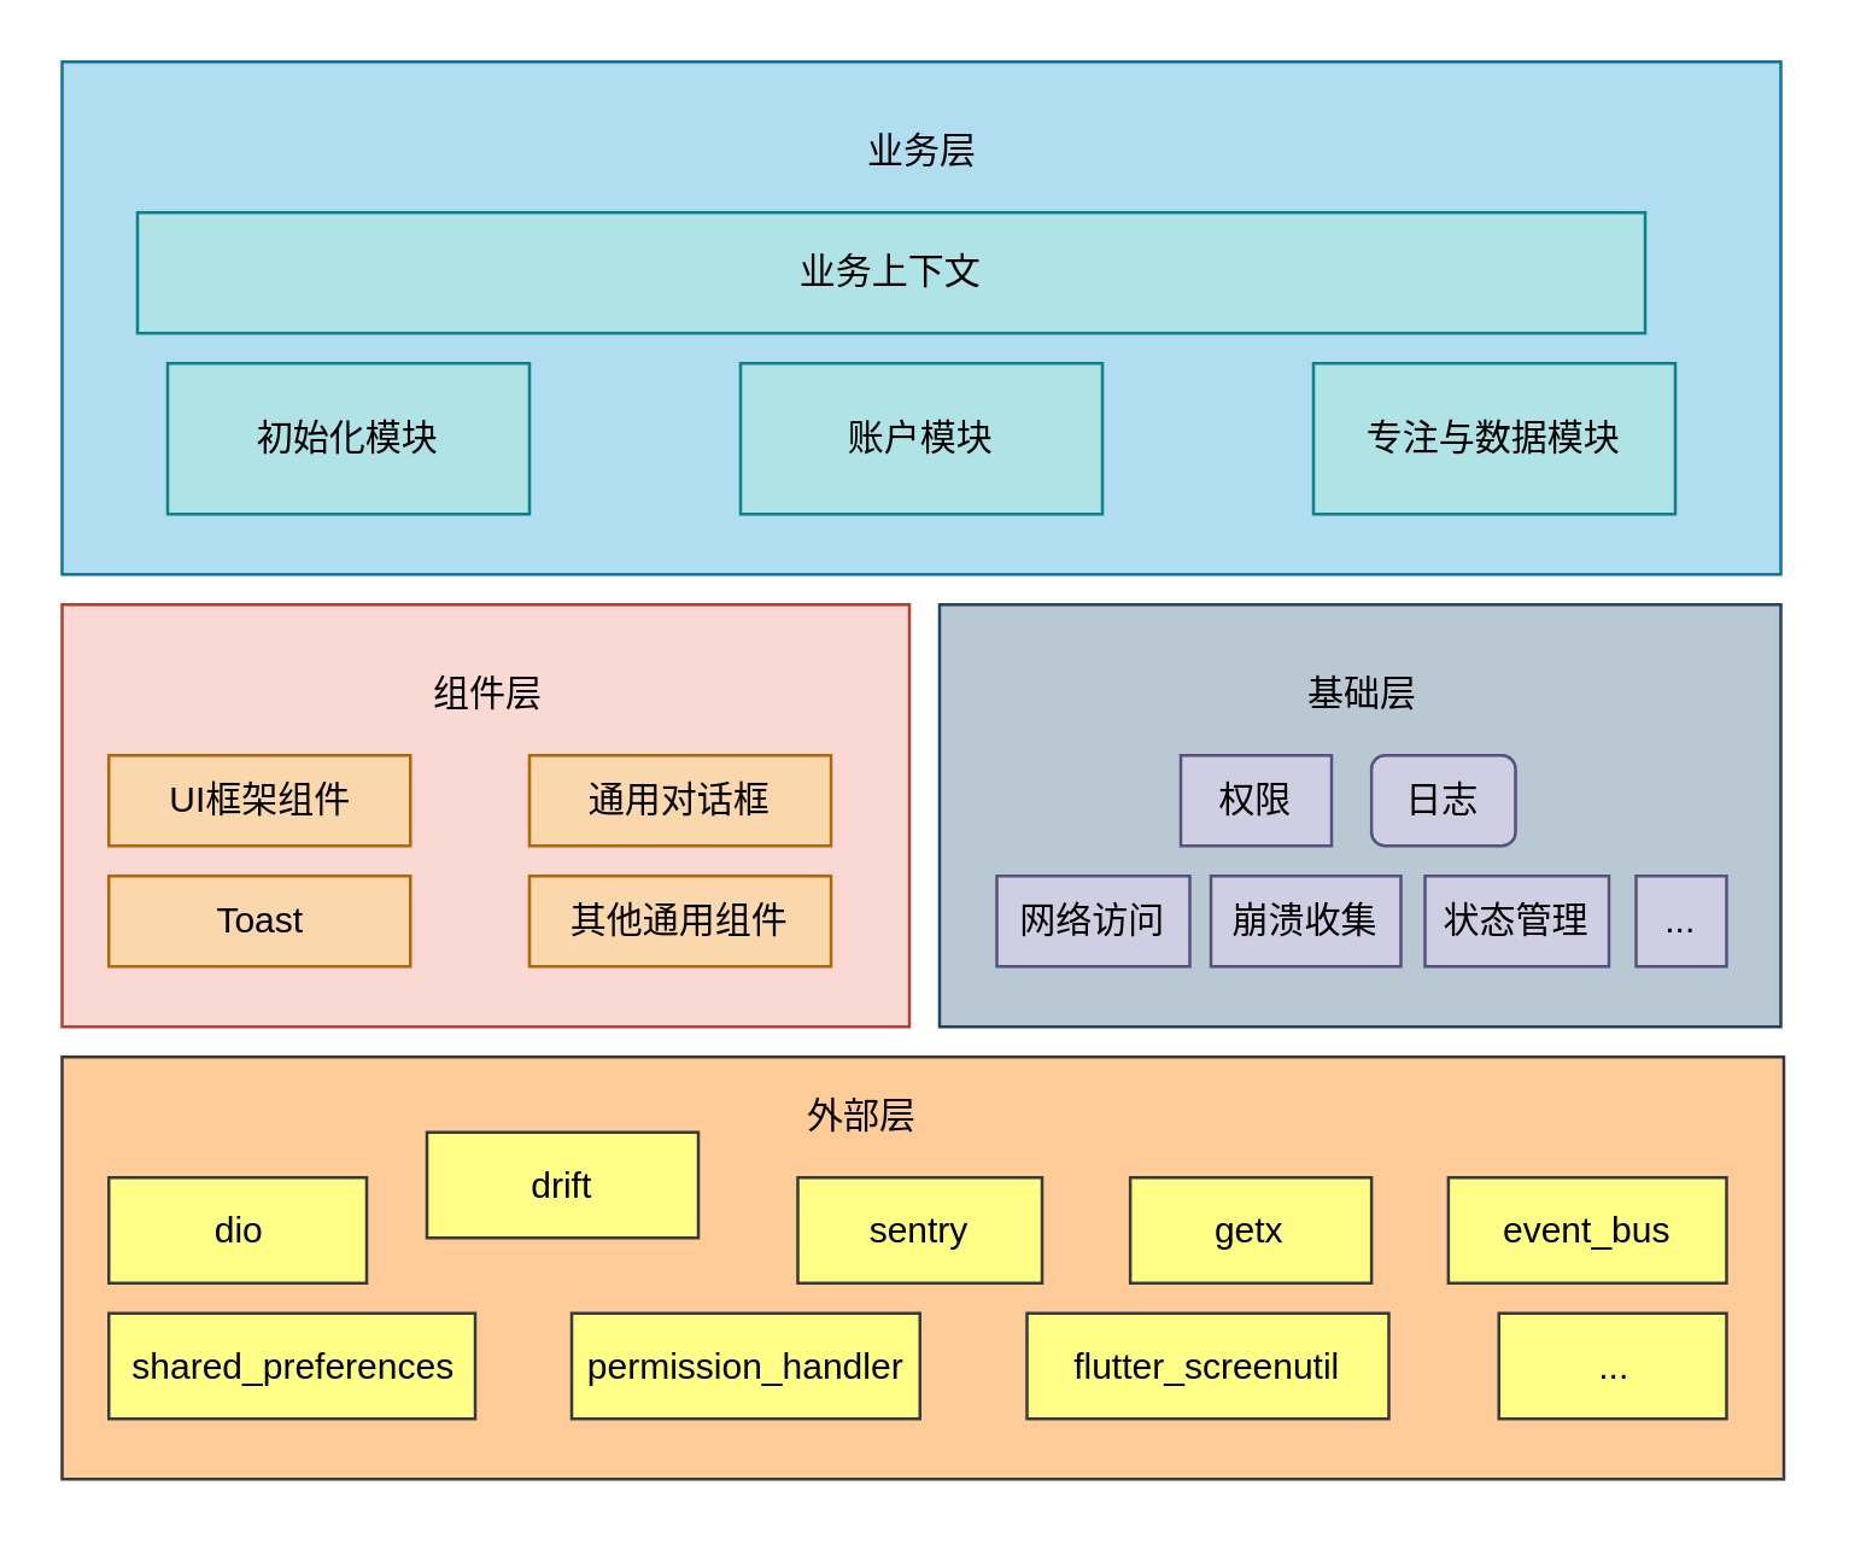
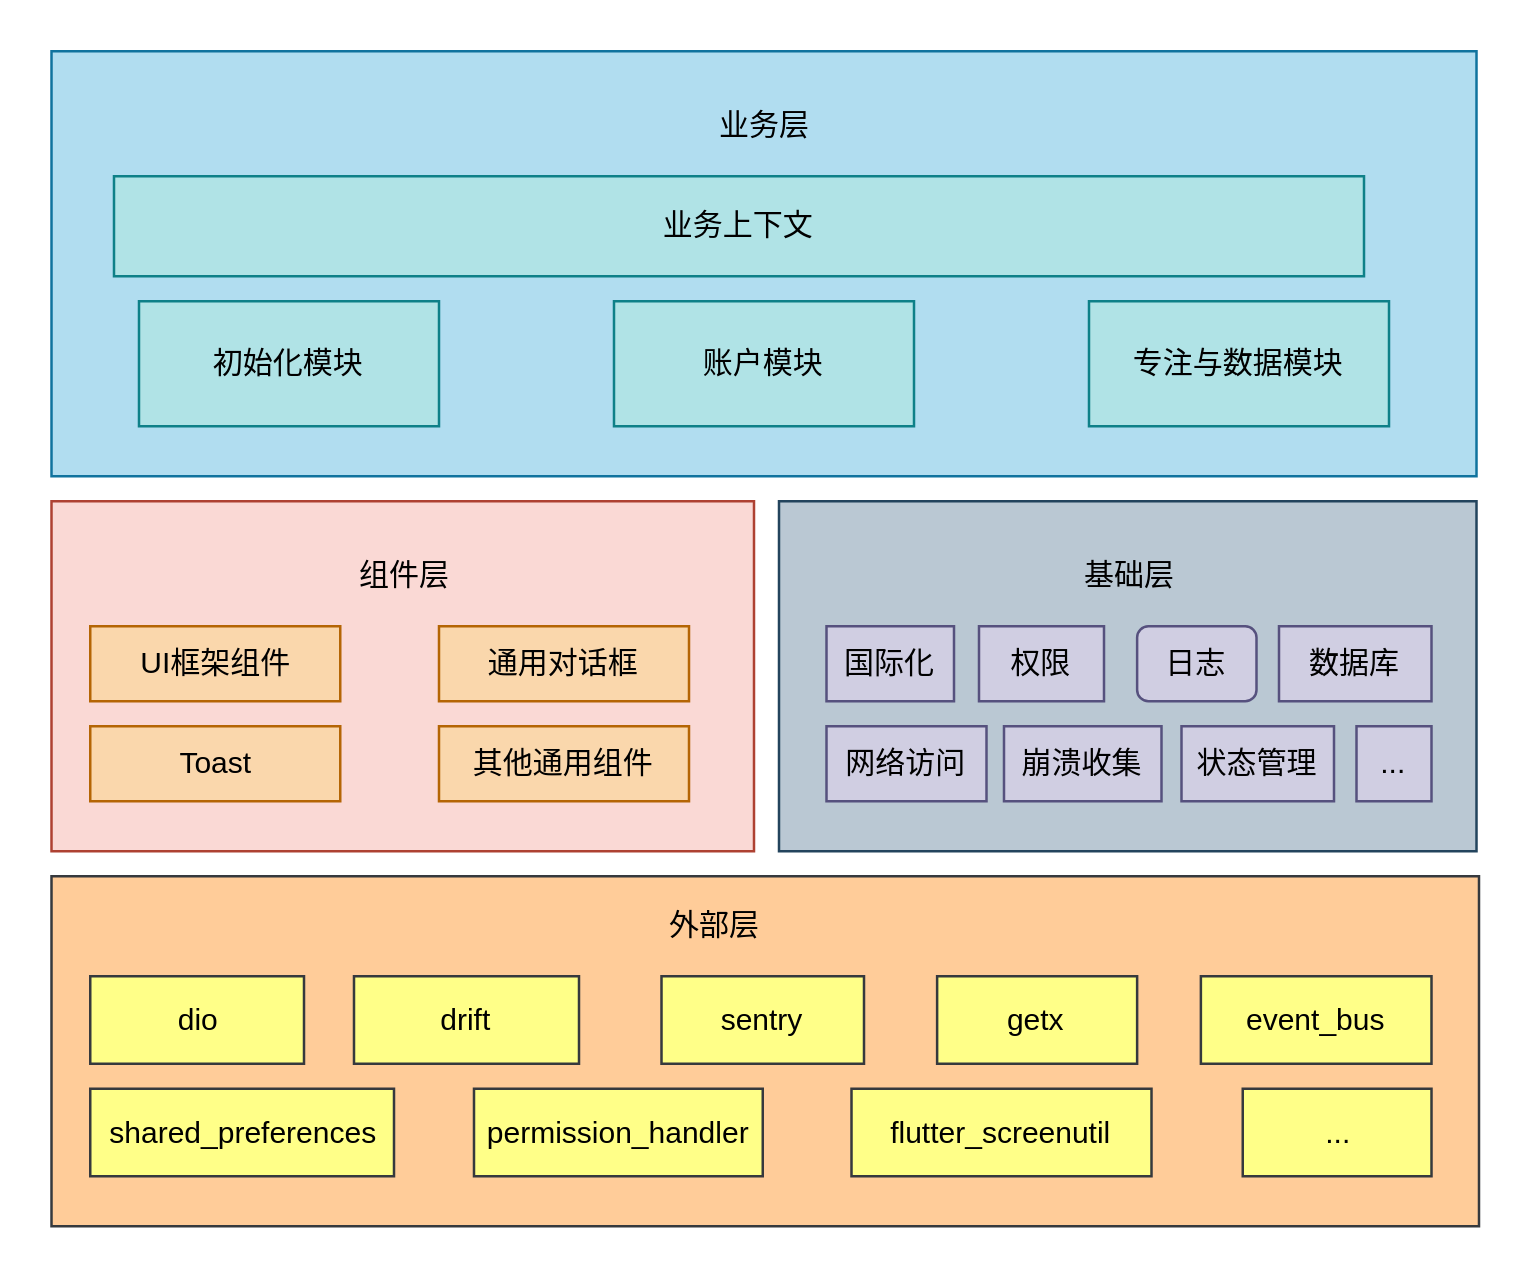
  <mxCell id="0" />
  <mxCell id="1" parent="0" />
  <mxCell id="2" value="" style="rounded=0;whiteSpace=wrap;html=1;fillColor=#b1ddf0;strokeColor=#10739e;" parent="1" vertex="1"><mxGeometry x="20" y="20" width="570" height="170" as="geometry" /></mxCell>
  <mxCell id="3" value="业务上下文" style="rounded=0;whiteSpace=wrap;html=1;fillColor=#b0e3e6;strokeColor=#0e8088;" parent="1" vertex="1"><mxGeometry x="45" y="70" width="500" height="40" as="geometry" /></mxCell>
  <mxCell id="4" value="业务层" style="text;html=1;align=center;verticalAlign=middle;resizable=0;points=[];autosize=1;strokeColor=none;fillColor=none;" parent="1" vertex="1"><mxGeometry x="280" y="40" width="50" height="20" as="geometry" /></mxCell>
  <mxCell id="5" value="初始化模块" style="rounded=0;whiteSpace=wrap;html=1;fillColor=#b0e3e6;strokeColor=#0e8088;" parent="1" vertex="1"><mxGeometry x="55" y="120" width="120" height="50" as="geometry" /></mxCell>
  <mxCell id="6" value="账户模块" style="rounded=0;whiteSpace=wrap;html=1;fillColor=#b0e3e6;strokeColor=#0e8088;" parent="1" vertex="1"><mxGeometry x="245" y="120" width="120" height="50" as="geometry" /></mxCell>
  <mxCell id="7" value="专注与数据模块" style="rounded=0;whiteSpace=wrap;html=1;fillColor=#b0e3e6;strokeColor=#0e8088;" parent="1" vertex="1"><mxGeometry x="435" y="120" width="120" height="50" as="geometry" /></mxCell>
  <mxCell id="8" value="" style="rounded=0;whiteSpace=wrap;html=1;fillColor=#fad9d5;strokeColor=#ae4132;" parent="1" vertex="1"><mxGeometry x="20" y="200" width="281" height="140" as="geometry" /></mxCell>
  <mxCell id="9" value="" style="rounded=0;whiteSpace=wrap;html=1;fillColor=#bac8d3;strokeColor=#23445d;" parent="1" vertex="1"><mxGeometry x="311" y="200" width="279" height="140" as="geometry" /></mxCell>
  <mxCell id="10" value="组件层" style="text;html=1;align=center;verticalAlign=middle;resizable=0;points=[];autosize=1;strokeColor=none;fillColor=none;" parent="1" vertex="1"><mxGeometry x="135.5" y="220" width="50" height="20" as="geometry" /></mxCell>
  <mxCell id="11" value="UI框架组件" style="rounded=0;whiteSpace=wrap;html=1;fillColor=#fad7ac;strokeColor=#b46504;" parent="1" vertex="1"><mxGeometry x="35.5" y="250" width="100" height="30" as="geometry" /></mxCell>
  <mxCell id="12" value="Toast" style="rounded=0;whiteSpace=wrap;html=1;fillColor=#fad7ac;strokeColor=#b46504;" parent="1" vertex="1"><mxGeometry x="35.5" y="290" width="100" height="30" as="geometry" /></mxCell>
  <mxCell id="13" value="其他通用组件" style="rounded=0;whiteSpace=wrap;html=1;fillColor=#fad7ac;strokeColor=#b46504;" parent="1" vertex="1"><mxGeometry x="175" y="290" width="100" height="30" as="geometry" /></mxCell>
  <mxCell id="14" value="通用对话框" style="rounded=0;whiteSpace=wrap;html=1;fillColor=#fad7ac;strokeColor=#b46504;" parent="1" vertex="1"><mxGeometry x="175" y="250" width="100" height="30" as="geometry" /></mxCell>
  <mxCell id="15" value="基础层" style="text;html=1;align=center;verticalAlign=middle;resizable=0;points=[];autosize=1;strokeColor=none;fillColor=none;" parent="1" vertex="1"><mxGeometry x="425.5" y="220" width="50" height="20" as="geometry" /></mxCell>
  <mxCell id="16" value="网络访问" style="rounded=0;whiteSpace=wrap;html=1;fillColor=#d0cee2;strokeColor=#56517e;" parent="1" vertex="1"><mxGeometry x="330" y="290" width="64" height="30" as="geometry" /></mxCell>
+ <mxCell id="17" value="数据库" style="rounded=0;whiteSpace=wrap;html=1;fillColor=#d0cee2;strokeColor=#56517e;" parent="1" vertex="1"><mxGeometry x="511" y="250" width="61" height="30" as="geometry" /></mxCell>
  <mxCell id="18" value="日志" style="whiteSpace=wrap;html=1;fillColor=#d0cee2;strokeColor=#56517e;rounded=1;" parent="1" vertex="1"><mxGeometry x="454.25" y="250" width="47.75" height="30" as="geometry" /></mxCell>
  <mxCell id="19" value="权限" style="rounded=0;whiteSpace=wrap;html=1;fillColor=#d0cee2;strokeColor=#56517e;" parent="1" vertex="1"><mxGeometry x="391" y="250" width="50" height="30" as="geometry" /></mxCell>
+ <mxCell id="20" value="国际化" style="rounded=0;whiteSpace=wrap;html=1;fillColor=#d0cee2;strokeColor=#56517e;" parent="1" vertex="1"><mxGeometry x="330" y="250" width="51" height="30" as="geometry" /></mxCell>
  <mxCell id="21" value="崩溃收集" style="rounded=0;whiteSpace=wrap;html=1;fillColor=#d0cee2;strokeColor=#56517e;" parent="1" vertex="1"><mxGeometry x="401" y="290" width="63" height="30" as="geometry" /></mxCell>
  <mxCell id="22" value="状态管理" style="rounded=0;whiteSpace=wrap;html=1;fillColor=#d0cee2;strokeColor=#56517e;" parent="1" vertex="1"><mxGeometry x="472" y="290" width="61" height="30" as="geometry" /></mxCell>
  <mxCell id="23" value="" style="rounded=0;whiteSpace=wrap;html=1;fillColor=#ffcc99;strokeColor=#36393d;" parent="1" vertex="1"><mxGeometry x="20" y="350" width="571" height="140" as="geometry" /></mxCell>
  <mxCell id="24" value="外部层" style="text;html=1;align=center;verticalAlign=middle;resizable=0;points=[];autosize=1;strokeColor=none;fillColor=none;" parent="1" vertex="1"><mxGeometry x="260" y="360" width="50" height="20" as="geometry" /></mxCell>
  <mxCell id="25" value="dio" style="rounded=0;whiteSpace=wrap;html=1;fillColor=#ffff88;strokeColor=#36393d;" parent="1" vertex="1"><mxGeometry x="35.5" y="390" width="85.5" height="35" as="geometry" /></mxCell>
- <mxCell id="26" value="drift" style="rounded=0;whiteSpace=wrap;html=1;fillColor=#ffff88;strokeColor=#36393d;" parent="1" vertex="1"><mxGeometry x="141" y="375" width="90" height="35" as="geometry" /></mxCell>
+ <mxCell id="26" value="drift" style="rounded=0;whiteSpace=wrap;html=1;fillColor=#ffff88;strokeColor=#36393d;" parent="1" vertex="1"><mxGeometry x="141" y="390" width="90" height="35" as="geometry" /></mxCell>
  <mxCell id="27" value="sentry" style="rounded=0;whiteSpace=wrap;html=1;fillColor=#ffff88;strokeColor=#36393d;" parent="1" vertex="1"><mxGeometry x="264" y="390" width="81" height="35" as="geometry" /></mxCell>
  <mxCell id="28" value="getx" style="rounded=0;whiteSpace=wrap;html=1;fillColor=#ffff88;strokeColor=#36393d;" parent="1" vertex="1"><mxGeometry x="374.25" y="390" width="80" height="35" as="geometry" /></mxCell>
  <mxCell id="29" value="permission_handler" style="rounded=0;whiteSpace=wrap;html=1;fillColor=#ffff88;strokeColor=#36393d;" parent="1" vertex="1"><mxGeometry x="189" y="435" width="115.5" height="35" as="geometry" /></mxCell>
  <mxCell id="30" value="event_bus" style="rounded=0;whiteSpace=wrap;html=1;fillColor=#ffff88;strokeColor=#36393d;" parent="1" vertex="1"><mxGeometry x="479.75" y="390" width="92.25" height="35" as="geometry" /></mxCell>
  <mxCell id="31" value="shared_preferences" style="rounded=0;whiteSpace=wrap;html=1;fillColor=#ffff88;strokeColor=#36393d;" parent="1" vertex="1"><mxGeometry x="35.5" y="435" width="121.5" height="35" as="geometry" /></mxCell>
  <mxCell id="32" value="flutter_screenutil" style="rounded=0;whiteSpace=wrap;html=1;fillColor=#ffff88;strokeColor=#36393d;" parent="1" vertex="1"><mxGeometry x="340" y="435" width="120" height="35" as="geometry" /></mxCell>
  <mxCell id="33" value="..." style="rounded=0;whiteSpace=wrap;html=1;fillColor=#ffff88;strokeColor=#36393d;" parent="1" vertex="1"><mxGeometry x="496.5" y="435" width="75.5" height="35" as="geometry" /></mxCell>
  <mxCell id="34" value="..." style="rounded=0;whiteSpace=wrap;html=1;fillColor=#d0cee2;strokeColor=#56517e;" parent="1" vertex="1"><mxGeometry x="542" y="290" width="30" height="30" as="geometry" /></mxCell>
